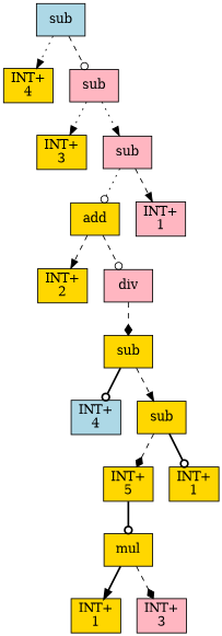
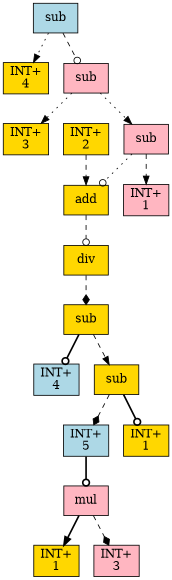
  digraph {
    node [fillcolor=gold shape=box style=filled]
    edge [arrowhead=normal style=dashed]
    n1 [fillcolor=lightblue label=sub]
    n2 [label="INT+\n4"]
    n3 [fillcolor=lightpink label=sub]
    n4 [label="INT+\n3"]
    n5 [fillcolor=lightpink label=sub]
    n6 [label=add]
    n7 [fillcolor=lightpink label="INT+\n1"]
    n8 [label="INT+\n2"]
-   n9 [fillcolor=lightpink label=div]
+   n9 [label=div]
    n10 [label=sub]
    n11 [fillcolor=lightblue label="INT+\n4"]
    n12 [label=sub]
-   n13 [label=mul]
+   n13 [fillcolor=lightpink label=mul]
    n14 [label="INT+\n1"]
    n15 [fillcolor=lightpink label="INT+\n3"]
-   n16 [label="INT+\n5"]
+   n16 [fillcolor=lightblue label="INT+\n5"]
    n17 [label="INT+\n1"]
    n1 -> n2 [style=dotted]
    n1 -> n3 [arrowhead=odot]
    n3 -> n4 [style=dotted]
    n3 -> n5 [style=dotted]
    n5 -> n6 [arrowhead=odot style=dotted]
    n5 -> n7
-   n6 -> n8
+   n8 -> n6
    n6 -> n9 [arrowhead=odot]
    n9 -> n10 [arrowhead=diamond]
    n10 -> n11 [arrowhead=odot style=bold]
    n10 -> n12
    n12 -> n16 [arrowhead=diamond]
    n12 -> n17 [arrowhead=odot style=bold]
    n13 -> n14 [style=bold]
    n13 -> n15 [arrowhead=diamond]
    n16 -> n13 [arrowhead=odot style=bold]
  }
